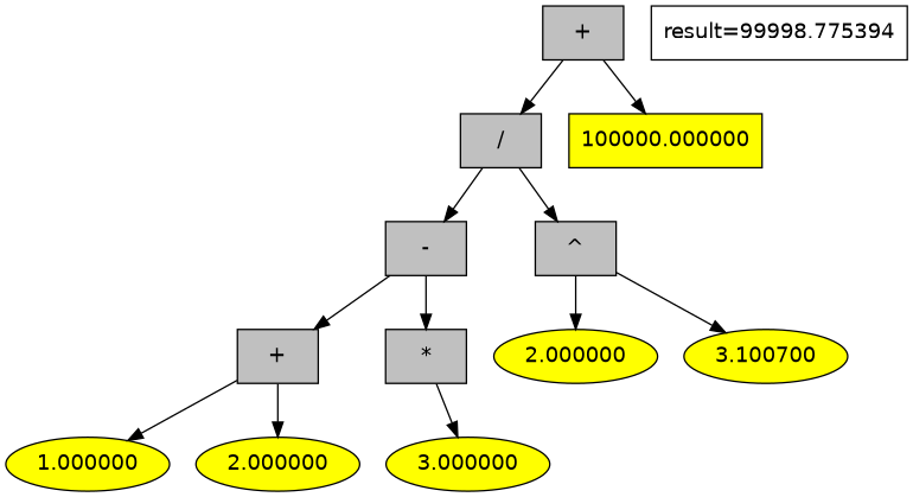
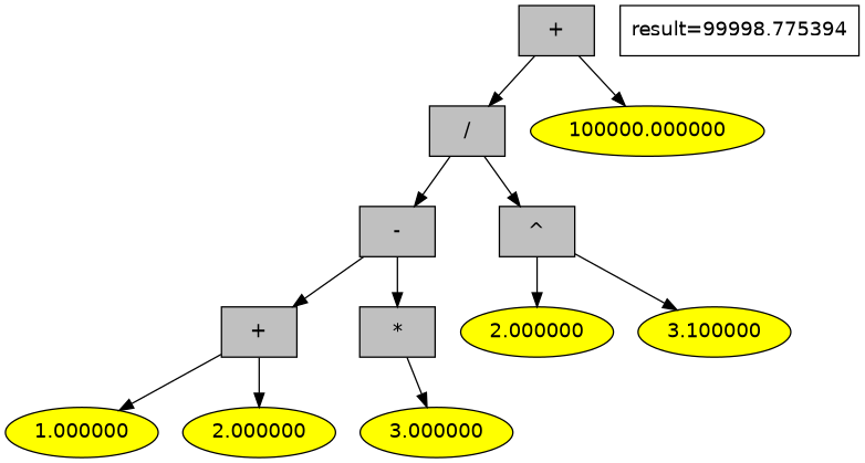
  digraph {
    fontname="DejaVu Sans"
    node [fillcolor=grey fontname="DejaVu Sans" shape=box style=filled]
    edge [fontname="DejaVu Sans"]
    n1 [label="+"]
    n2 [label="/"]
-   n3 [fillcolor=yellow label=100000.000000]
+   n3 [fillcolor=yellow label=100000.000000 shape=""]
    n4 [label="-"]
    n5 [label="^"]
    n6 [label="+"]
    n7 [label="*"]
    n8 [fillcolor=yellow label=2.000000 shape=""]
-   n9 [fillcolor=yellow label=3.100700 shape=""]
+   n9 [fillcolor=yellow label=3.100000 shape=""]
    n10 [fillcolor=yellow label=1.000000 shape=""]
    n11 [fillcolor=yellow label=2.000000 shape=""]
    n12 [fillcolor=yellow label=3.000000 shape=""]
    "result=99998.775394" [fillcolor="" style=""]
    n1 -> n2
    n1 -> n3
    n2 -> n4
    n2 -> n5
    n4 -> n6
    n4 -> n7
    n5 -> n8
    n5 -> n9
    n6 -> n10
    n6 -> n11
    n7 -> n12
  }
